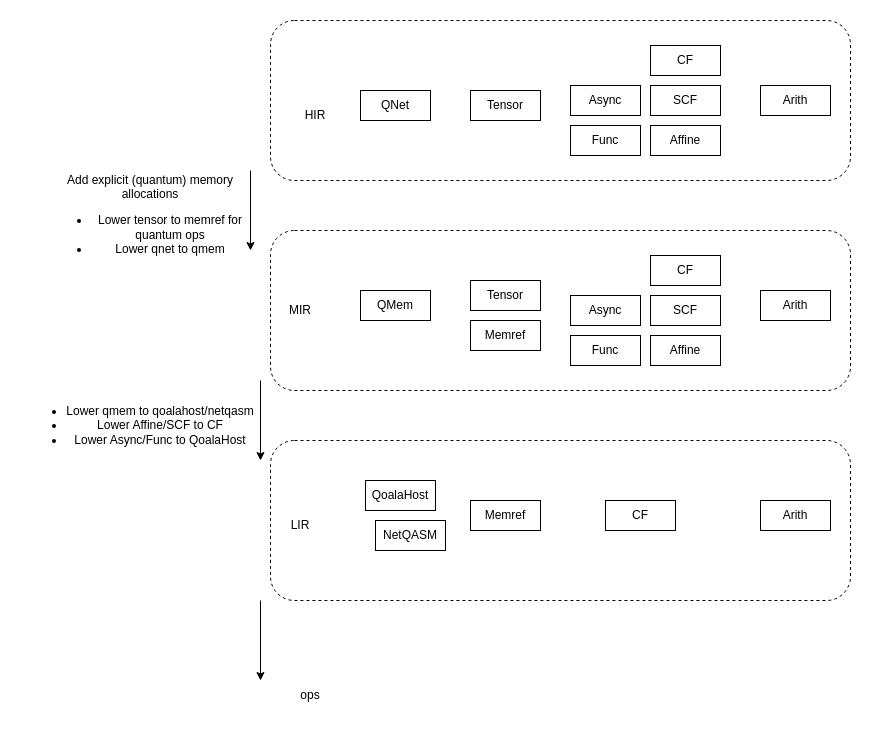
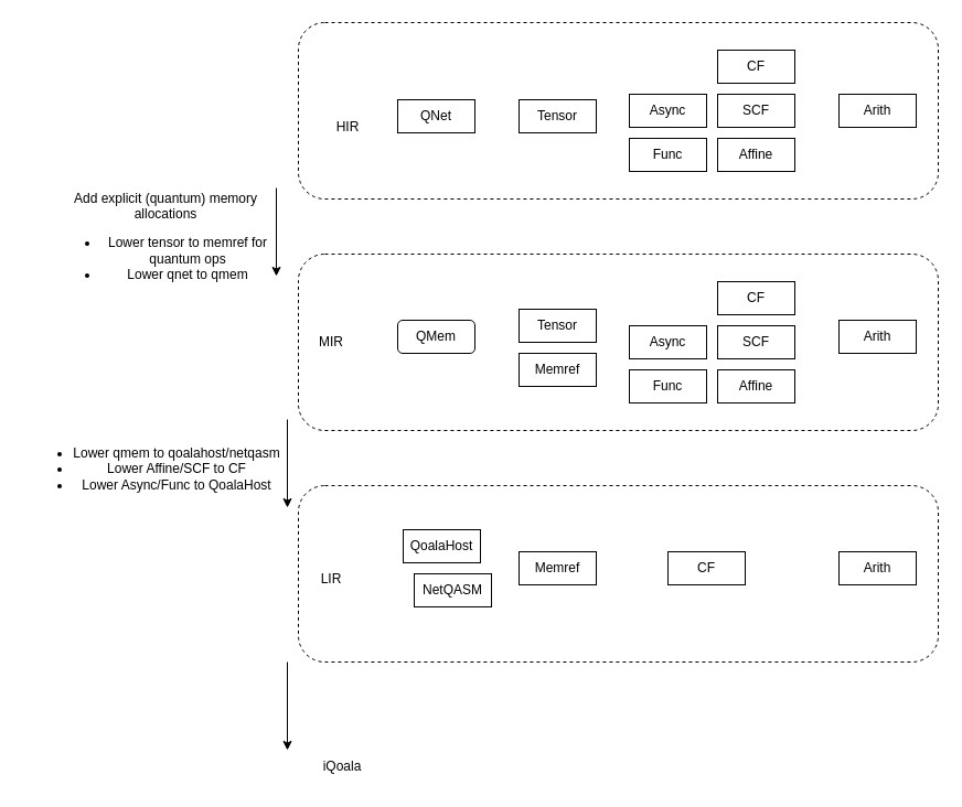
  <mxCell id="0" />
  <mxCell id="1" parent="0" />
  <mxCell id="2" value="" style="rounded=1;whiteSpace=wrap;html=1;fillColor=none;dashed=1;" parent="1" vertex="1"><mxGeometry x="270" y="20" width="580" height="160" as="geometry" /></mxCell>
  <mxCell id="3" value="" style="rounded=1;whiteSpace=wrap;html=1;fillColor=none;dashed=1;" parent="1" vertex="1"><mxGeometry x="270" y="230" width="580" height="160" as="geometry" /></mxCell>
  <mxCell id="4" value="" style="rounded=1;whiteSpace=wrap;html=1;fillColor=none;dashed=1;" parent="1" vertex="1"><mxGeometry x="270" y="440" width="580" height="160" as="geometry" /></mxCell>
  <mxCell id="5" value="QNet" style="rounded=0;whiteSpace=wrap;html=1;" parent="1" vertex="1"><mxGeometry x="360" y="90" width="70" height="30" as="geometry" /></mxCell>
  <mxCell id="6" value="Arith" style="rounded=0;whiteSpace=wrap;html=1;" parent="1" vertex="1"><mxGeometry x="760" y="85" width="70" height="30" as="geometry" /></mxCell>
  <mxCell id="7" value="Tensor" style="rounded=0;whiteSpace=wrap;html=1;" parent="1" vertex="1"><mxGeometry x="470" y="90" width="70" height="30" as="geometry" /></mxCell>
  <mxCell id="8" value="Affine" style="rounded=0;whiteSpace=wrap;html=1;" parent="1" vertex="1"><mxGeometry x="650" y="335" width="70" height="30" as="geometry" /></mxCell>
  <mxCell id="9" value="SCF" style="rounded=0;whiteSpace=wrap;html=1;" parent="1" vertex="1"><mxGeometry x="650" y="295" width="70" height="30" as="geometry" /></mxCell>
  <mxCell id="10" value="Async" style="rounded=0;whiteSpace=wrap;html=1;" parent="1" vertex="1"><mxGeometry x="570" y="295" width="70" height="30" as="geometry" /></mxCell>
  <mxCell id="11" value="Arith" style="rounded=0;whiteSpace=wrap;html=1;" parent="1" vertex="1"><mxGeometry x="760" y="290" width="70" height="30" as="geometry" /></mxCell>
  <mxCell id="12" value="Memref" style="rounded=0;whiteSpace=wrap;html=1;" parent="1" vertex="1"><mxGeometry x="470" y="320" width="70" height="30" as="geometry" /></mxCell>
- <mxCell id="13" value="QMem" style="rounded=0;whiteSpace=wrap;html=1;" parent="1" vertex="1"><mxGeometry x="360" y="290" width="70" height="30" as="geometry" /></mxCell>
+ <mxCell id="13" value="QMem" style="whiteSpace=wrap;html=1;rounded=1;" parent="1" vertex="1"><mxGeometry x="360" y="290" width="70" height="30" as="geometry" /></mxCell>
  <mxCell id="14" value="Func" style="rounded=0;whiteSpace=wrap;html=1;" parent="1" vertex="1"><mxGeometry x="570" y="335" width="70" height="30" as="geometry" /></mxCell>
  <mxCell id="15" value="NetQASM" style="rounded=0;whiteSpace=wrap;html=1;" parent="1" vertex="1"><mxGeometry x="375" y="520" width="70" height="30" as="geometry" /></mxCell>
  <mxCell id="16" value="QoalaHost" style="rounded=0;whiteSpace=wrap;html=1;" parent="1" vertex="1"><mxGeometry x="365" y="480" width="70" height="30" as="geometry" /></mxCell>
  <mxCell id="17" value="Arith" style="rounded=0;whiteSpace=wrap;html=1;" parent="1" vertex="1"><mxGeometry x="760" y="500" width="70" height="30" as="geometry" /></mxCell>
  <mxCell id="18" value="Memref" style="rounded=0;whiteSpace=wrap;html=1;" parent="1" vertex="1"><mxGeometry x="470" y="500" width="70" height="30" as="geometry" /></mxCell>
  <mxCell id="19" value="CF" style="rounded=0;whiteSpace=wrap;html=1;" parent="1" vertex="1"><mxGeometry x="650" y="255" width="70" height="30" as="geometry" /></mxCell>
  <mxCell id="20" value="CF" style="rounded=0;whiteSpace=wrap;html=1;" parent="1" vertex="1"><mxGeometry x="605" y="500" width="70" height="30" as="geometry" /></mxCell>
  <mxCell id="21" value="HIR" style="text;html=1;strokeColor=none;fillColor=none;align=center;verticalAlign=middle;whiteSpace=wrap;rounded=0;dashed=1;" parent="1" vertex="1"><mxGeometry x="285" y="100" width="60" height="30" as="geometry" /></mxCell>
  <mxCell id="22" value="MIR" style="text;html=1;strokeColor=none;fillColor=none;align=center;verticalAlign=middle;whiteSpace=wrap;rounded=0;dashed=1;" parent="1" vertex="1"><mxGeometry x="270" y="295" width="60" height="30" as="geometry" /></mxCell>
  <mxCell id="23" value="LIR" style="text;html=1;strokeColor=none;fillColor=none;align=center;verticalAlign=middle;whiteSpace=wrap;rounded=0;dashed=1;" parent="1" vertex="1"><mxGeometry x="270" y="510" width="60" height="30" as="geometry" /></mxCell>
  <mxCell id="24" value="Affine" style="rounded=0;whiteSpace=wrap;html=1;" parent="1" vertex="1"><mxGeometry x="650" y="125" width="70" height="30" as="geometry" /></mxCell>
  <mxCell id="25" value="SCF" style="rounded=0;whiteSpace=wrap;html=1;" parent="1" vertex="1"><mxGeometry x="650" y="85" width="70" height="30" as="geometry" /></mxCell>
  <mxCell id="26" value="Async" style="rounded=0;whiteSpace=wrap;html=1;" parent="1" vertex="1"><mxGeometry x="570" y="85" width="70" height="30" as="geometry" /></mxCell>
  <mxCell id="27" value="Func" style="rounded=0;whiteSpace=wrap;html=1;" parent="1" vertex="1"><mxGeometry x="570" y="125" width="70" height="30" as="geometry" /></mxCell>
  <mxCell id="28" value="CF" style="rounded=0;whiteSpace=wrap;html=1;" parent="1" vertex="1"><mxGeometry x="650" y="45" width="70" height="30" as="geometry" /></mxCell>
  <mxCell id="29" value="" style="endArrow=classic;html=1;" parent="1" edge="1"><mxGeometry width="50" height="50" relative="1" as="geometry"><mxPoint x="250" y="170" as="sourcePoint" /><mxPoint x="250" y="250" as="targetPoint" /></mxGeometry></mxCell>
  <mxCell id="30" value="Add explicit (quantum) memory allocations&lt;br&gt;&lt;ul&gt;&lt;li&gt;Lower tensor to memref for quantum ops&lt;/li&gt;&lt;li&gt;Lower qnet to qmem&lt;/li&gt;&lt;/ul&gt;" style="text;html=1;strokeColor=none;fillColor=none;align=center;verticalAlign=middle;whiteSpace=wrap;rounded=0;" parent="1" vertex="1"><mxGeometry x="50" y="180" width="200" height="80" as="geometry" /></mxCell>
  <mxCell id="31" value="" style="endArrow=classic;html=1;" parent="1" edge="1"><mxGeometry width="50" height="50" relative="1" as="geometry"><mxPoint x="260" y="380" as="sourcePoint" /><mxPoint x="260" y="460" as="targetPoint" /></mxGeometry></mxCell>
  <mxCell id="32" value="&lt;ul&gt;&lt;li&gt;Lower qmem to qoalahost/netqasm&lt;/li&gt;&lt;li&gt;Lower Affine/SCF to CF&lt;/li&gt;&lt;li&gt;Lower Async/Func to QoalaHost&lt;/li&gt;&lt;/ul&gt;" style="text;html=1;strokeColor=none;fillColor=none;align=center;verticalAlign=middle;whiteSpace=wrap;rounded=0;" parent="1" vertex="1"><mxGeometry x="20" y="390" width="240" height="70" as="geometry" /></mxCell>
  <mxCell id="33" value="" style="endArrow=classic;html=1;" parent="1" edge="1"><mxGeometry width="50" height="50" relative="1" as="geometry"><mxPoint x="260" y="600" as="sourcePoint" /><mxPoint x="260" y="680" as="targetPoint" /></mxGeometry></mxCell>
- <mxCell id="34" value="ops" style="text;html=1;strokeColor=none;fillColor=none;align=center;verticalAlign=middle;whiteSpace=wrap;rounded=0;" parent="1" vertex="1"><mxGeometry x="280" y="680" width="60" height="30" as="geometry" /></mxCell>
+ <mxCell id="34" value="iQoala" style="text;html=1;strokeColor=none;fillColor=none;align=center;verticalAlign=middle;whiteSpace=wrap;rounded=0;" parent="1" vertex="1"><mxGeometry x="280" y="680" width="60" height="30" as="geometry" /></mxCell>
  <mxCell id="35" value="Tensor" style="rounded=0;whiteSpace=wrap;html=1;" vertex="1" parent="1"><mxGeometry x="470" y="280" width="70" height="30" as="geometry" /></mxCell>
